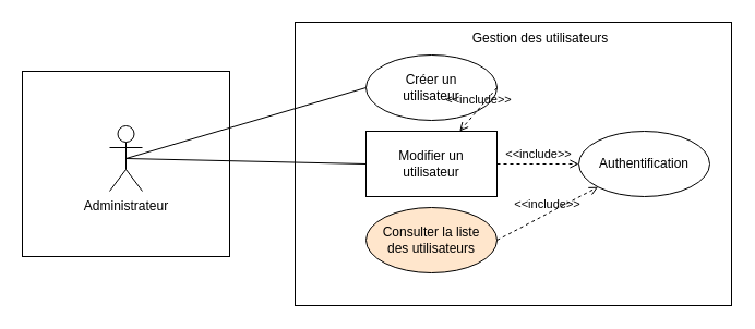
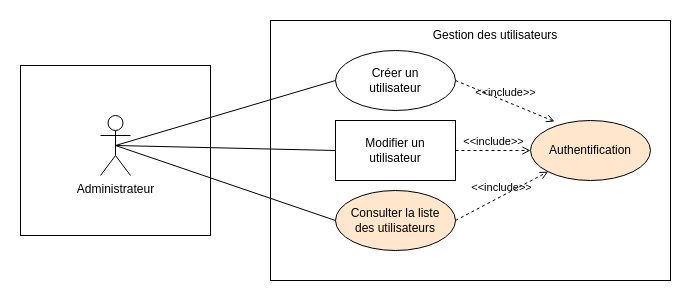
  <mxCell id="0" />
  <mxCell id="1" parent="0" />
  <mxCell id="2" value="" style="rounded=0;whiteSpace=wrap;html=1;" parent="1" vertex="1"><mxGeometry x="270" y="20" width="400" height="260" as="geometry" /></mxCell>
  <mxCell id="3" value="Gestion des utilisateurs" style="text;html=1;align=center;verticalAlign=middle;whiteSpace=wrap;rounded=0;" parent="1" vertex="1"><mxGeometry x="420" y="20" width="150" height="30" as="geometry" /></mxCell>
  <mxCell id="4" value="Créer un&lt;br&gt;utilisateur" style="ellipse;whiteSpace=wrap;html=1;" parent="1" vertex="1"><mxGeometry x="335" y="50" width="120" height="60" as="geometry" /></mxCell>
  <mxCell id="5" value="Modifier un&lt;br&gt;utilisateur" style="whiteSpace=wrap;html=1;rounded=0;" parent="1" vertex="1"><mxGeometry x="335" y="120" width="120" height="60" as="geometry" /></mxCell>
  <mxCell id="6" value="" style="rounded=0;whiteSpace=wrap;html=1;" parent="1" vertex="1"><mxGeometry x="20" y="65" width="190" height="170" as="geometry" /></mxCell>
  <mxCell id="7" value="Administrateur" style="shape=umlActor;verticalLabelPosition=bottom;verticalAlign=top;html=1;outlineConnect=0;" parent="1" vertex="1"><mxGeometry x="100" y="115" width="30" height="60" as="geometry" /></mxCell>
  <mxCell id="8" value="" style="endArrow=none;startArrow=none;endFill=0;startFill=0;endSize=8;html=1;verticalAlign=bottom;labelBackgroundColor=none;strokeWidth=1;rounded=0;exitX=0.5;exitY=0.5;exitDx=0;exitDy=0;exitPerimeter=0;entryX=0;entryY=0.5;entryDx=0;entryDy=0;" parent="1" source="7" target="4" edge="1"><mxGeometry width="160" relative="1" as="geometry"><mxPoint x="140" y="50" as="sourcePoint" /><mxPoint x="300" y="50" as="targetPoint" /></mxGeometry></mxCell>
  <mxCell id="9" value="" style="endArrow=none;startArrow=none;endFill=0;startFill=0;endSize=8;html=1;verticalAlign=bottom;labelBackgroundColor=none;strokeWidth=1;rounded=0;exitX=0.5;exitY=0.5;exitDx=0;exitDy=0;exitPerimeter=0;entryX=0;entryY=0.5;entryDx=0;entryDy=0;" parent="1" source="7" target="5" edge="1"><mxGeometry width="160" relative="1" as="geometry"><mxPoint x="55" y="80" as="sourcePoint" /><mxPoint x="345" y="40" as="targetPoint" /></mxGeometry></mxCell>
  <mxCell id="10" value="Consulter la liste&lt;br&gt;des utilisateurs" style="ellipse;whiteSpace=wrap;html=1;fillColor=#ffe6cc;" parent="1" vertex="1"><mxGeometry x="335" y="190" width="120" height="60" as="geometry" /></mxCell>
- <mxCell id="12" value="Authentification" style="ellipse;whiteSpace=wrap;html=1;" parent="1" vertex="1"><mxGeometry x="530" y="120" width="120" height="60" as="geometry" /></mxCell>
- <mxCell id="13" value="&amp;lt;&amp;lt;include&amp;gt;&amp;gt;" style="html=1;verticalAlign=bottom;labelBackgroundColor=none;endArrow=open;endFill=0;dashed=1;rounded=0;exitX=1;exitY=0.5;exitDx=0;exitDy=0;" parent="1" source="4" target="5" edge="1"><mxGeometry width="160" relative="1" as="geometry"><mxPoint x="230" y="290" as="sourcePoint" /><mxPoint x="390" y="290" as="targetPoint" /></mxGeometry></mxCell>
+ <mxCell id="11" value="" style="endArrow=none;startArrow=none;endFill=0;startFill=0;endSize=8;html=1;verticalAlign=bottom;labelBackgroundColor=none;strokeWidth=1;rounded=0;exitX=0.5;exitY=0.5;exitDx=0;exitDy=0;exitPerimeter=0;entryX=0;entryY=0.5;entryDx=0;entryDy=0;" parent="1" source="7" target="10" edge="1"><mxGeometry width="160" relative="1" as="geometry"><mxPoint x="115" y="155" as="sourcePoint" /><mxPoint x="345" y="100" as="targetPoint" /></mxGeometry></mxCell>
+ <mxCell id="12" value="Authentification" style="ellipse;whiteSpace=wrap;html=1;fillColor=#ffe6cc;" parent="1" vertex="1"><mxGeometry x="530" y="120" width="120" height="60" as="geometry" /></mxCell>
+ <mxCell id="13" value="&amp;lt;&amp;lt;include&amp;gt;&amp;gt;" style="html=1;verticalAlign=bottom;labelBackgroundColor=none;endArrow=open;endFill=0;dashed=1;rounded=0;exitX=1;exitY=0.5;exitDx=0;exitDy=0;entryX=0.2;entryY=0.017;entryDx=0;entryDy=0;entryPerimeter=0;" parent="1" source="4" target="12" edge="1"><mxGeometry width="160" relative="1" as="geometry"><mxPoint x="230" y="290" as="sourcePoint" /><mxPoint x="390" y="290" as="targetPoint" /></mxGeometry></mxCell>
  <mxCell id="14" value="&amp;lt;&amp;lt;include&amp;gt;&amp;gt;" style="html=1;verticalAlign=bottom;labelBackgroundColor=none;endArrow=open;endFill=0;dashed=1;rounded=0;exitX=1;exitY=0.5;exitDx=0;exitDy=0;entryX=0;entryY=0.5;entryDx=0;entryDy=0;" parent="1" source="5" target="12" edge="1"><mxGeometry width="160" relative="1" as="geometry"><mxPoint x="465" y="90" as="sourcePoint" /><mxPoint x="582" y="234" as="targetPoint" /></mxGeometry></mxCell>
  <mxCell id="15" value="&amp;lt;&amp;lt;include&amp;gt;&amp;gt;" style="html=1;verticalAlign=bottom;labelBackgroundColor=none;endArrow=open;endFill=0;dashed=1;rounded=0;exitX=1;exitY=0.5;exitDx=0;exitDy=0;entryX=0;entryY=1;entryDx=0;entryDy=0;" parent="1" source="10" target="12" edge="1"><mxGeometry width="160" relative="1" as="geometry"><mxPoint x="465" y="160" as="sourcePoint" /><mxPoint x="565" y="233" as="targetPoint" /></mxGeometry></mxCell>
